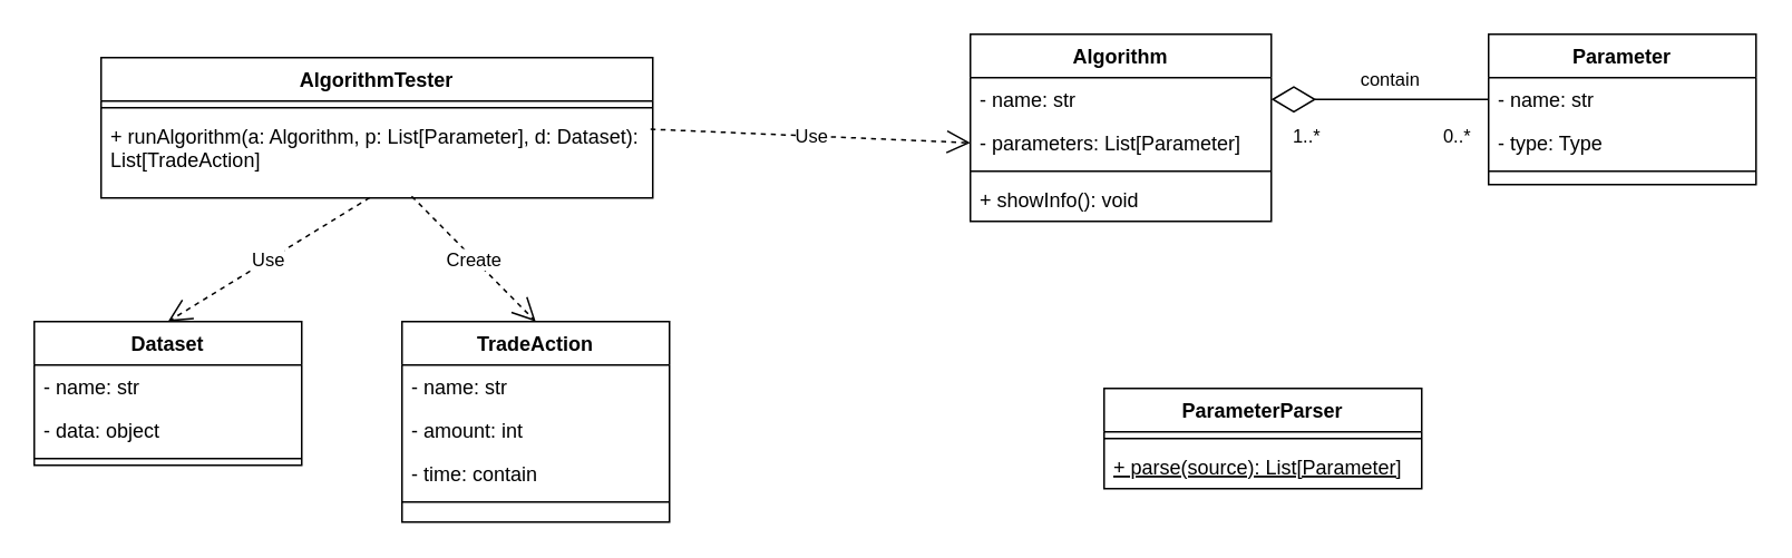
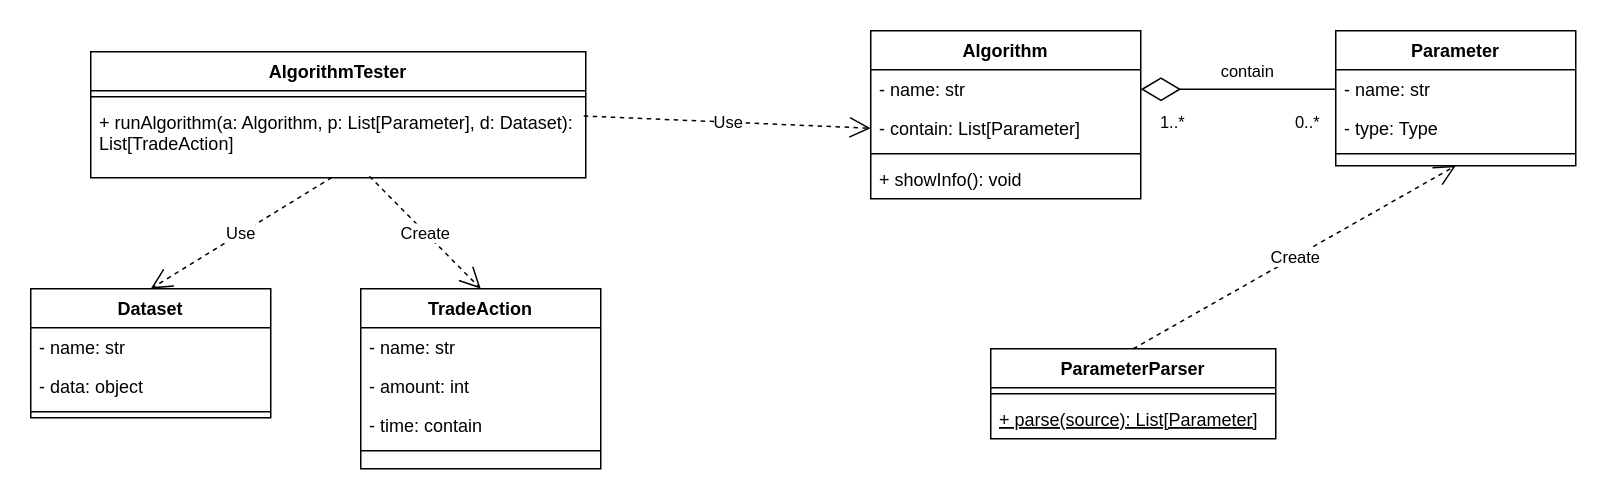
  <mxCell id="0" />
  <mxCell id="1" parent="0" />
  <mxCell id="2" value="Algorithm" style="swimlane;fontStyle=1;align=center;verticalAlign=top;childLayout=stackLayout;horizontal=1;startSize=26;horizontalStack=0;resizeParent=1;resizeLast=0;collapsible=1;marginBottom=0;rounded=0;shadow=0;strokeWidth=1;" parent="1" vertex="1"><mxGeometry x="580" y="20" width="180" height="112" as="geometry"><mxRectangle x="230" y="140" width="160" height="26" as="alternateBounds" /></mxGeometry></mxCell>
  <mxCell id="3" value="- name: str" style="text;align=left;verticalAlign=top;spacingLeft=4;spacingRight=4;overflow=hidden;rotatable=0;points=[[0,0.5],[1,0.5]];portConstraint=eastwest;" parent="2" vertex="1"><mxGeometry y="26" width="180" height="26" as="geometry" /></mxCell>
- <mxCell id="4" value="- parameters: List[Parameter]" style="text;align=left;verticalAlign=top;spacingLeft=4;spacingRight=4;overflow=hidden;rotatable=0;points=[[0,0.5],[1,0.5]];portConstraint=eastwest;rounded=0;shadow=0;html=0;" parent="2" vertex="1"><mxGeometry y="52" width="180" height="26" as="geometry" /></mxCell>
+ <mxCell id="4" value="- contain: List[Parameter]" style="text;align=left;verticalAlign=top;spacingLeft=4;spacingRight=4;overflow=hidden;rotatable=0;points=[[0,0.5],[1,0.5]];portConstraint=eastwest;rounded=0;shadow=0;html=0;" parent="2" vertex="1"><mxGeometry y="52" width="180" height="26" as="geometry" /></mxCell>
  <mxCell id="5" value="" style="line;html=1;strokeWidth=1;align=left;verticalAlign=middle;spacingTop=-1;spacingLeft=3;spacingRight=3;rotatable=0;labelPosition=right;points=[];portConstraint=eastwest;" parent="2" vertex="1"><mxGeometry y="78" width="180" height="8" as="geometry" /></mxCell>
  <mxCell id="6" value="+ showInfo(): void" style="text;strokeColor=none;fillColor=none;align=left;verticalAlign=top;spacingLeft=4;spacingRight=4;overflow=hidden;rotatable=0;points=[[0,0.5],[1,0.5]];portConstraint=eastwest;" parent="2" vertex="1"><mxGeometry y="86" width="180" height="26" as="geometry" /></mxCell>
  <mxCell id="7" value="Parameter" style="swimlane;fontStyle=1;align=center;verticalAlign=top;childLayout=stackLayout;horizontal=1;startSize=26;horizontalStack=0;resizeParent=1;resizeLast=0;collapsible=1;marginBottom=0;rounded=0;shadow=0;strokeWidth=1;" parent="1" vertex="1"><mxGeometry x="890" y="20" width="160" height="90" as="geometry"><mxRectangle x="230" y="140" width="160" height="26" as="alternateBounds" /></mxGeometry></mxCell>
  <mxCell id="8" value="- name: str" style="text;align=left;verticalAlign=top;spacingLeft=4;spacingRight=4;overflow=hidden;rotatable=0;points=[[0,0.5],[1,0.5]];portConstraint=eastwest;" parent="7" vertex="1"><mxGeometry y="26" width="160" height="26" as="geometry" /></mxCell>
  <mxCell id="9" value="- type: Type" style="text;align=left;verticalAlign=top;spacingLeft=4;spacingRight=4;overflow=hidden;rotatable=0;points=[[0,0.5],[1,0.5]];portConstraint=eastwest;rounded=0;shadow=0;html=0;" parent="7" vertex="1"><mxGeometry y="52" width="160" height="26" as="geometry" /></mxCell>
  <mxCell id="10" value="" style="line;html=1;strokeWidth=1;align=left;verticalAlign=middle;spacingTop=-1;spacingLeft=3;spacingRight=3;rotatable=0;labelPosition=right;points=[];portConstraint=eastwest;" parent="7" vertex="1"><mxGeometry y="78" width="160" height="8" as="geometry" /></mxCell>
  <mxCell id="11" value="TradeAction" style="swimlane;fontStyle=1;align=center;verticalAlign=top;childLayout=stackLayout;horizontal=1;startSize=26;horizontalStack=0;resizeParent=1;resizeLast=0;collapsible=1;marginBottom=0;rounded=0;shadow=0;strokeWidth=1;" parent="1" vertex="1"><mxGeometry x="240" y="192" width="160" height="120" as="geometry"><mxRectangle x="230" y="140" width="160" height="26" as="alternateBounds" /></mxGeometry></mxCell>
  <mxCell id="12" value="- name: str" style="text;align=left;verticalAlign=top;spacingLeft=4;spacingRight=4;overflow=hidden;rotatable=0;points=[[0,0.5],[1,0.5]];portConstraint=eastwest;" parent="11" vertex="1"><mxGeometry y="26" width="160" height="26" as="geometry" /></mxCell>
  <mxCell id="13" value="- amount: int" style="text;align=left;verticalAlign=top;spacingLeft=4;spacingRight=4;overflow=hidden;rotatable=0;points=[[0,0.5],[1,0.5]];portConstraint=eastwest;rounded=0;shadow=0;html=0;" parent="11" vertex="1"><mxGeometry y="52" width="160" height="26" as="geometry" /></mxCell>
  <mxCell id="14" value="- time: contain" style="text;align=left;verticalAlign=top;spacingLeft=4;spacingRight=4;overflow=hidden;rotatable=0;points=[[0,0.5],[1,0.5]];portConstraint=eastwest;rounded=0;shadow=0;html=0;" parent="11" vertex="1"><mxGeometry y="78" width="160" height="26" as="geometry" /></mxCell>
  <mxCell id="15" value="" style="line;html=1;strokeWidth=1;align=left;verticalAlign=middle;spacingTop=-1;spacingLeft=3;spacingRight=3;rotatable=0;labelPosition=right;points=[];portConstraint=eastwest;" parent="11" vertex="1"><mxGeometry y="104" width="160" height="8" as="geometry" /></mxCell>
  <mxCell id="16" value="ParameterParser" style="swimlane;fontStyle=1;align=center;verticalAlign=top;childLayout=stackLayout;horizontal=1;startSize=26;horizontalStack=0;resizeParent=1;resizeLast=0;collapsible=1;marginBottom=0;rounded=0;shadow=0;strokeWidth=1;" parent="1" vertex="1"><mxGeometry x="660" y="232" width="190" height="60" as="geometry"><mxRectangle x="230" y="140" width="160" height="26" as="alternateBounds" /></mxGeometry></mxCell>
  <mxCell id="17" value="" style="line;html=1;strokeWidth=1;align=left;verticalAlign=middle;spacingTop=-1;spacingLeft=3;spacingRight=3;rotatable=0;labelPosition=right;points=[];portConstraint=eastwest;" parent="16" vertex="1"><mxGeometry y="26" width="190" height="8" as="geometry" /></mxCell>
  <mxCell id="18" value="+ parse(source): List[Parameter]" style="text;strokeColor=none;fillColor=none;align=left;verticalAlign=top;spacingLeft=4;spacingRight=4;overflow=hidden;rotatable=0;points=[[0,0.5],[1,0.5]];portConstraint=eastwest;fontStyle=4" parent="16" vertex="1"><mxGeometry y="34" width="190" height="26" as="geometry" /></mxCell>
  <mxCell id="19" value="Dataset" style="swimlane;fontStyle=1;align=center;verticalAlign=top;childLayout=stackLayout;horizontal=1;startSize=26;horizontalStack=0;resizeParent=1;resizeParentMax=0;resizeLast=0;collapsible=1;marginBottom=0;" parent="1" vertex="1"><mxGeometry x="20" y="192" width="160" height="86" as="geometry" /></mxCell>
  <mxCell id="20" value="- name: str" style="text;strokeColor=none;fillColor=none;align=left;verticalAlign=top;spacingLeft=4;spacingRight=4;overflow=hidden;rotatable=0;points=[[0,0.5],[1,0.5]];portConstraint=eastwest;" parent="19" vertex="1"><mxGeometry y="26" width="160" height="26" as="geometry" /></mxCell>
  <mxCell id="21" value="- data: object" style="text;strokeColor=none;fillColor=none;align=left;verticalAlign=top;spacingLeft=4;spacingRight=4;overflow=hidden;rotatable=0;points=[[0,0.5],[1,0.5]];portConstraint=eastwest;" parent="19" vertex="1"><mxGeometry y="52" width="160" height="26" as="geometry" /></mxCell>
  <mxCell id="22" value="" style="line;strokeWidth=1;fillColor=none;align=left;verticalAlign=middle;spacingTop=-1;spacingLeft=3;spacingRight=3;rotatable=0;labelPosition=right;points=[];portConstraint=eastwest;" parent="19" vertex="1"><mxGeometry y="78" width="160" height="8" as="geometry" /></mxCell>
  <mxCell id="23" value="" style="endArrow=diamondThin;endFill=0;endSize=24;html=1;entryX=1;entryY=0.5;entryDx=0;entryDy=0;exitX=0;exitY=0.5;exitDx=0;exitDy=0;" parent="1" source="8" target="3" edge="1"><mxGeometry width="160" relative="1" as="geometry"><mxPoint x="890" y="220" as="sourcePoint" /><mxPoint x="1050" y="220" as="targetPoint" /></mxGeometry></mxCell>
  <mxCell id="24" value="contain" style="edgeLabel;html=1;align=center;verticalAlign=middle;resizable=0;points=[];" parent="23" vertex="1" connectable="0"><mxGeometry x="0.209" y="-2" relative="1" as="geometry"><mxPoint x="19" y="-11" as="offset" /></mxGeometry></mxCell>
  <mxCell id="25" value="1..*" style="edgeLabel;html=1;align=center;verticalAlign=middle;resizable=0;points=[];" parent="23" vertex="1" connectable="0"><mxGeometry x="0.209" y="-1" relative="1" as="geometry"><mxPoint x="-31" y="22" as="offset" /></mxGeometry></mxCell>
  <mxCell id="26" value="0..*" style="edgeLabel;html=1;align=center;verticalAlign=middle;resizable=0;points=[];" parent="23" vertex="1" connectable="0"><mxGeometry x="-0.409" y="2" relative="1" as="geometry"><mxPoint x="18" y="19" as="offset" /></mxGeometry></mxCell>
  <mxCell id="27" value="AlgorithmTester" style="swimlane;fontStyle=1;align=center;verticalAlign=top;childLayout=stackLayout;horizontal=1;startSize=26;horizontalStack=0;resizeParent=1;resizeParentMax=0;resizeLast=0;collapsible=1;marginBottom=0;" parent="1" vertex="1"><mxGeometry x="60" y="34" width="330" height="84" as="geometry" /></mxCell>
  <mxCell id="28" value="" style="line;strokeWidth=1;fillColor=none;align=left;verticalAlign=middle;spacingTop=-1;spacingLeft=3;spacingRight=3;rotatable=0;labelPosition=right;points=[];portConstraint=eastwest;" parent="27" vertex="1"><mxGeometry y="26" width="330" height="8" as="geometry" /></mxCell>
  <mxCell id="29" value="+ runAlgorithm(a: Algorithm, p: List[Parameter], d: Dataset): &#10;List[TradeAction]" style="text;strokeColor=none;fillColor=none;align=left;verticalAlign=top;spacingLeft=4;spacingRight=4;overflow=hidden;rotatable=0;points=[[0,0.5],[1,0.5]];portConstraint=eastwest;" parent="27" vertex="1"><mxGeometry y="34" width="330" height="50" as="geometry" /></mxCell>
  <mxCell id="30" value="Use" style="endArrow=open;endSize=12;dashed=1;html=1;exitX=0.487;exitY=0.996;exitDx=0;exitDy=0;exitPerimeter=0;entryX=0.5;entryY=0;entryDx=0;entryDy=0;" parent="1" source="29" target="19" edge="1"><mxGeometry width="160" relative="1" as="geometry"><mxPoint x="270" y="202" as="sourcePoint" /><mxPoint x="430" y="202" as="targetPoint" /></mxGeometry></mxCell>
  <mxCell id="31" value="Create" style="endArrow=open;endSize=12;dashed=1;html=1;exitX=0.563;exitY=0.98;exitDx=0;exitDy=0;exitPerimeter=0;entryX=0.5;entryY=0;entryDx=0;entryDy=0;" edge="1" parent="1" source="29" target="11"><mxGeometry width="160" relative="1" as="geometry"><mxPoint x="460" y="232" as="sourcePoint" /><mxPoint x="620" y="232" as="targetPoint" /></mxGeometry></mxCell>
+ <mxCell id="32" value="Create" style="endArrow=open;endSize=12;dashed=1;html=1;exitX=0.5;exitY=0;exitDx=0;exitDy=0;entryX=0.5;entryY=1;entryDx=0;entryDy=0;" edge="1" parent="1" source="16" target="7"><mxGeometry width="160" relative="1" as="geometry"><mxPoint x="255.79" y="141" as="sourcePoint" /><mxPoint x="330" y="202" as="targetPoint" /></mxGeometry></mxCell>
  <mxCell id="33" value="Use" style="endArrow=open;endSize=12;dashed=1;html=1;exitX=0.996;exitY=1.109;exitDx=0;exitDy=0;exitPerimeter=0;entryX=0;entryY=0.5;entryDx=0;entryDy=0;" edge="1" parent="1" target="4"><mxGeometry width="160" relative="1" as="geometry"><mxPoint x="388.68" y="76.834" as="sourcePoint" /><mxPoint x="620" y="142" as="targetPoint" /></mxGeometry></mxCell>
